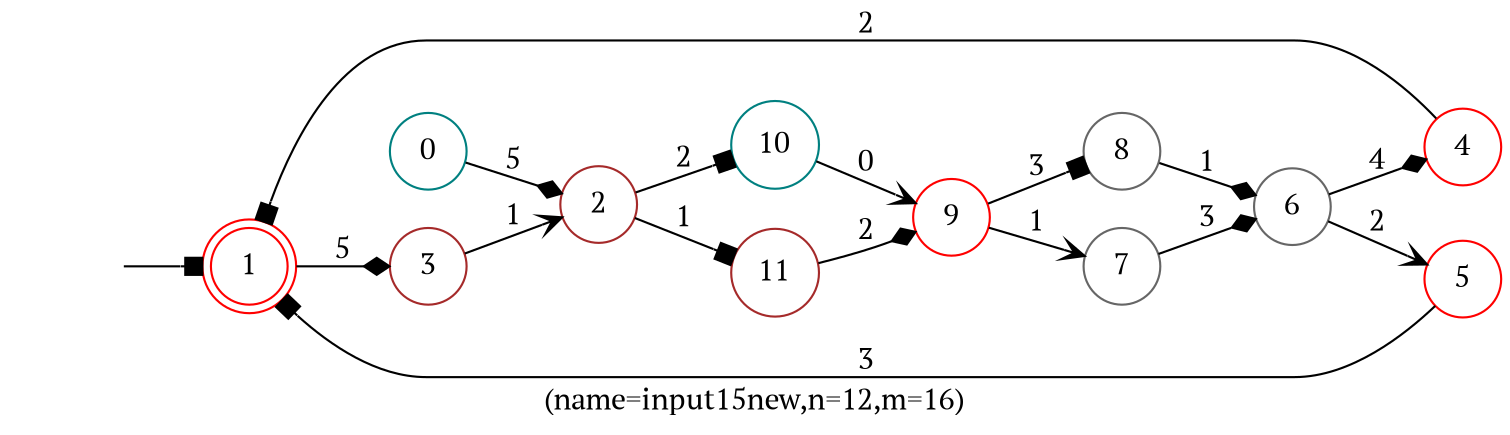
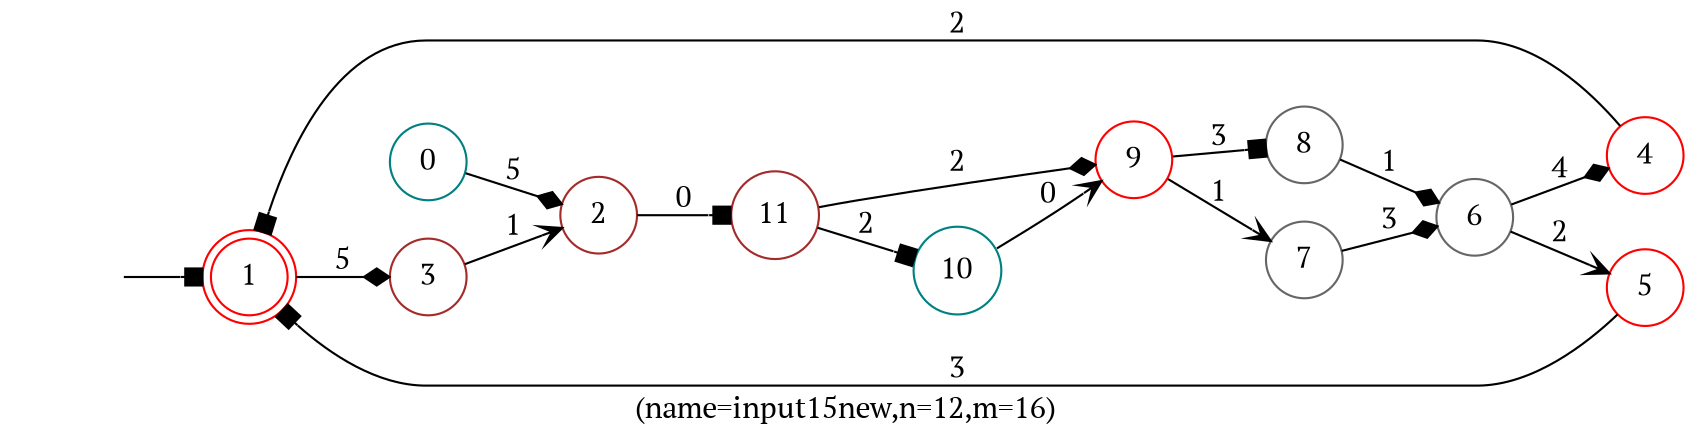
  digraph {
    fontname="PT Serif"
    label="(name=input15new,n=12,m=16)"
    rankdir=LR
    node [fontname="PT Serif" color=red shape=circle]
    edge [arrowhead=box fontname="PT Serif"]
    _nil [style=invis color="" shape=""]
    1 [shape=doublecircle]
    3 [color=brown]
    0 [color=teal]
    2 [color=brown]
    11 [color=brown]
    10 [color=teal]
    9
    7 [color=gray40]
    8 [color=gray40]
    6 [color=gray40]
    4
    5
    _nil -> 1
    1 -> 3 [arrowhead=diamond label=5]
    3 -> 2 [arrowhead=vee label=1]
    0 -> 2 [arrowhead=diamond label=5]
-   2 -> 11 [label=1]
-   2 -> 10 [label=2]
+   2 -> 11 [label=0]
+   11 -> 10 [label=2]
    11 -> 9 [arrowhead=diamond label=2]
    10 -> 9 [arrowhead=vee label=0]
    9 -> 7 [arrowhead=vee label=1]
    9 -> 8 [label=3]
    7 -> 6 [arrowhead=diamond label=3]
    8 -> 6 [arrowhead=diamond label=1]
    6 -> 4 [arrowhead=diamond label=4]
    6 -> 5 [arrowhead=vee label=2]
    4 -> 1 [label=2]
    5 -> 1 [label=3]
  }
